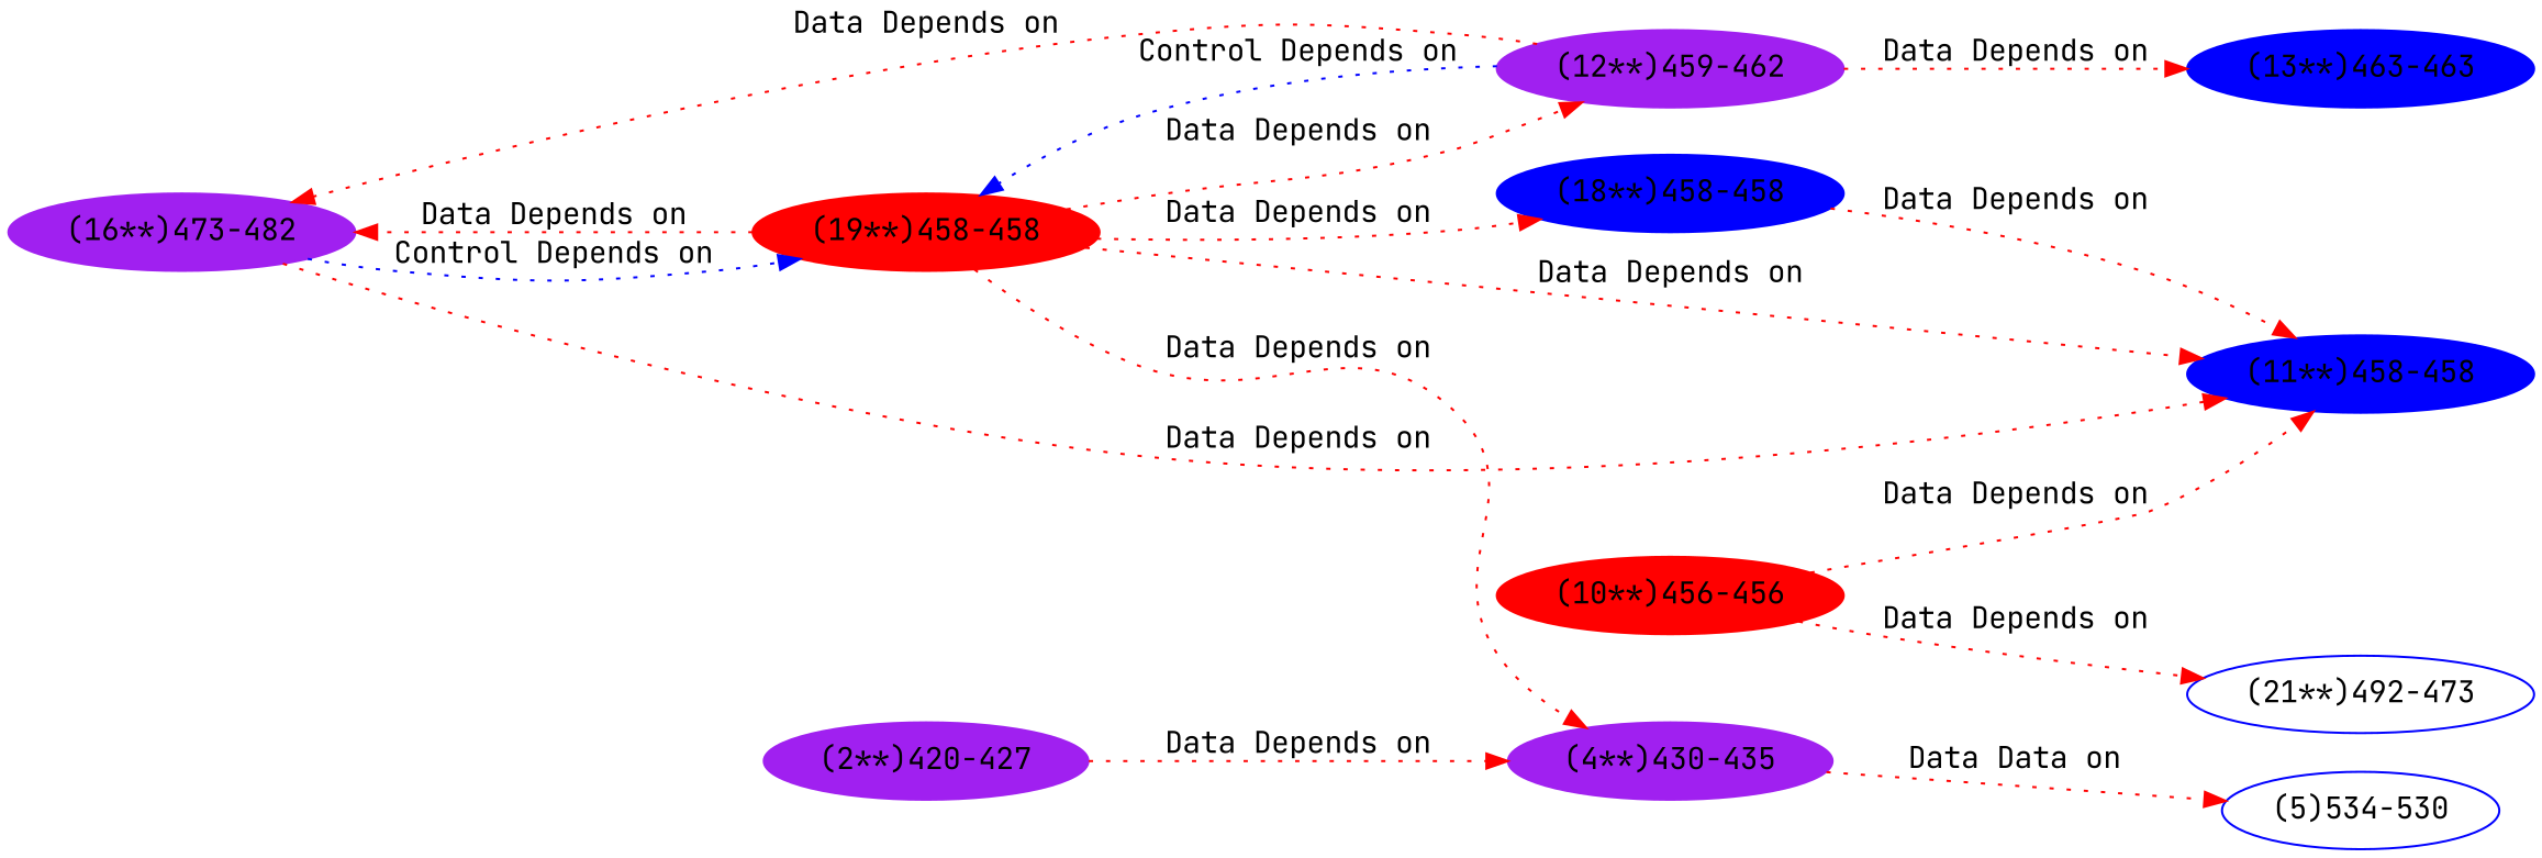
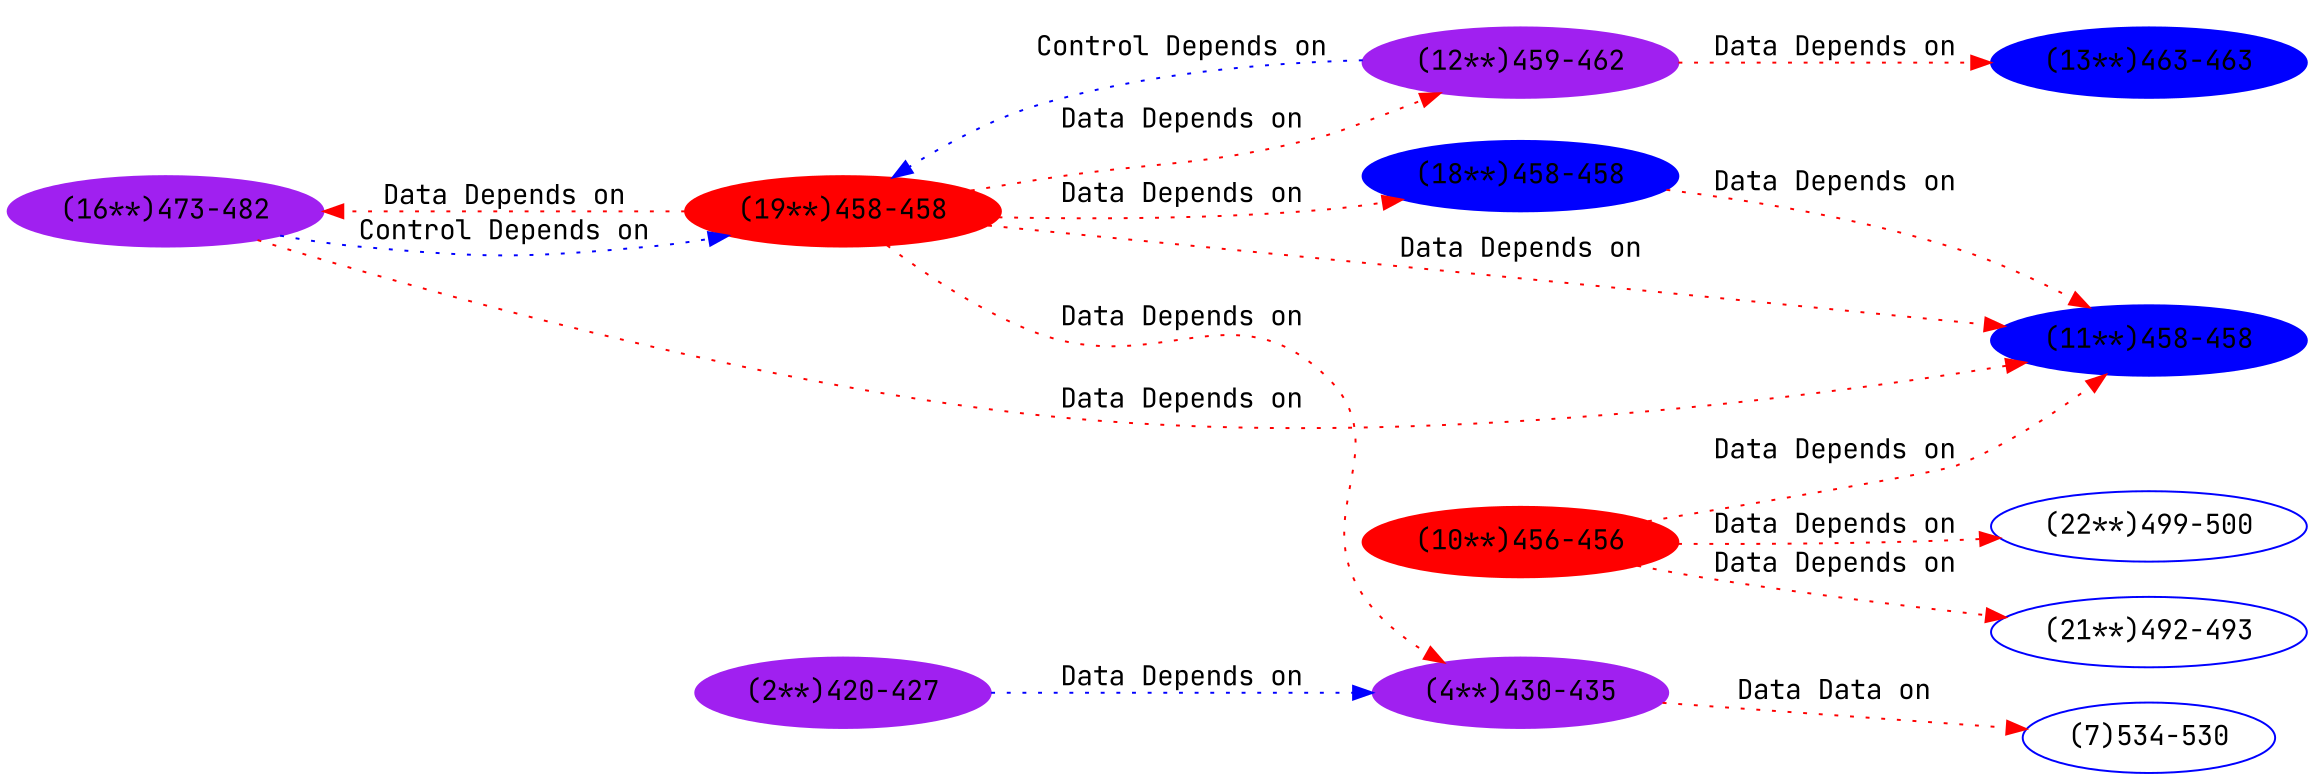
  digraph {
    fontname="JetBrains Mono"
    rankdir=LR
    node [color=blue fontname="JetBrains Mono" style=filled]
    edge [color=red fontname="JetBrains Mono" style=dotted]
    n1 [color=purple label="(16**)473-482"]
    n2 [color=red label="(19**)458-458"]
    n3 [label="(11**)458-458"]
    n4 [color=purple label="(12**)459-462"]
    n5 [label="(18**)458-458"]
    n6 [color=purple label="(4**)430-435"]
    n7 [label="(13**)463-463"]
-   n8 [label="(5)534-530" style=""]
+   n8 [label="(7)534-530" style=""]
    n9 [color=red label="(10**)456-456"]
-   n10 [label="(21**)492-473" style=""]
+   n10 [label="(21**)492-493" style=""]
+   n11 [label="(22**)499-500" style=""]
    n12 [color=purple label="(2**)420-427"]
    n1 -> n2 [color=blue label="Control Depends on"]
    n1 -> n3 [label="Data Depends on"]
    n2 -> n1 [label="Data Depends on"]
    n2 -> n3 [label="Data Depends on"]
    n2 -> n4 [label="Data Depends on"]
    n2 -> n5 [label="Data Depends on"]
    n2 -> n6 [label="Data Depends on"]
-   n4 -> n1 [label="Data Depends on"]
    n4 -> n2 [color=blue label="Control Depends on"]
    n4 -> n7 [label="Data Depends on"]
    n5 -> n3 [label="Data Depends on"]
    n6 -> n8 [label="Data Data on"]
    n9 -> n3 [label="Data Depends on"]
    n9 -> n10 [label="Data Depends on"]
-   n12 -> n6 [label="Data Depends on"]
+   n9 -> n11 [label="Data Depends on"]
+   n12 -> n6 [color=blue label="Data Depends on"]
  }
